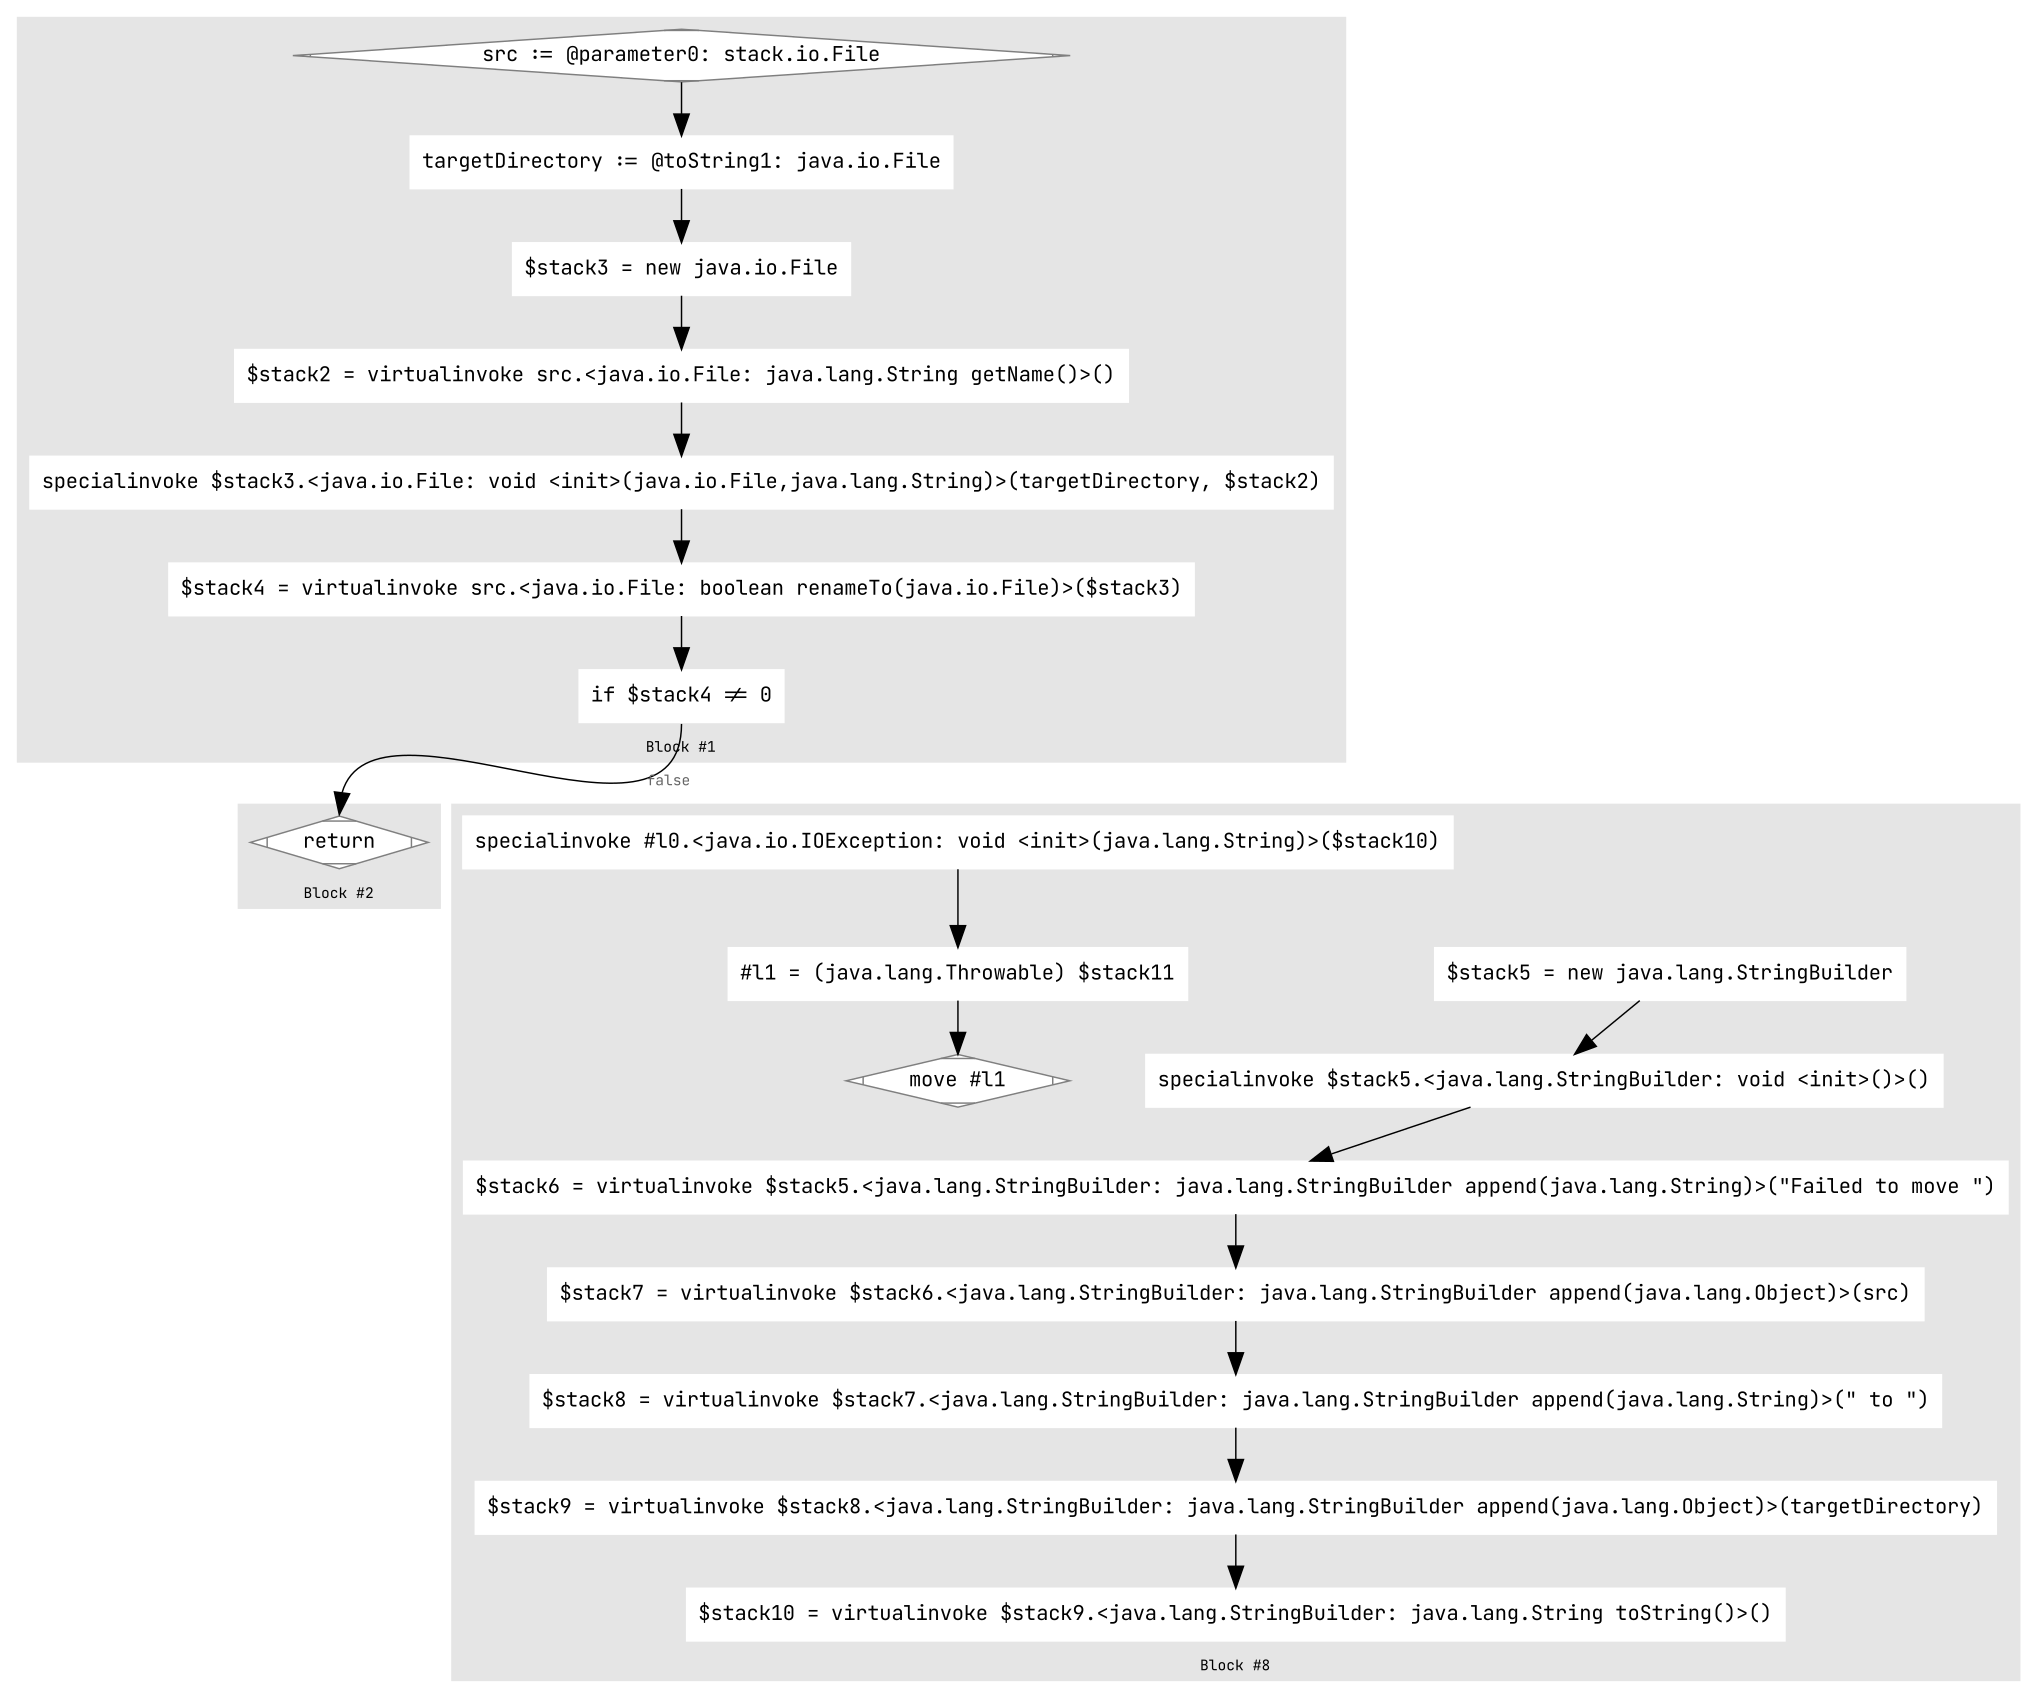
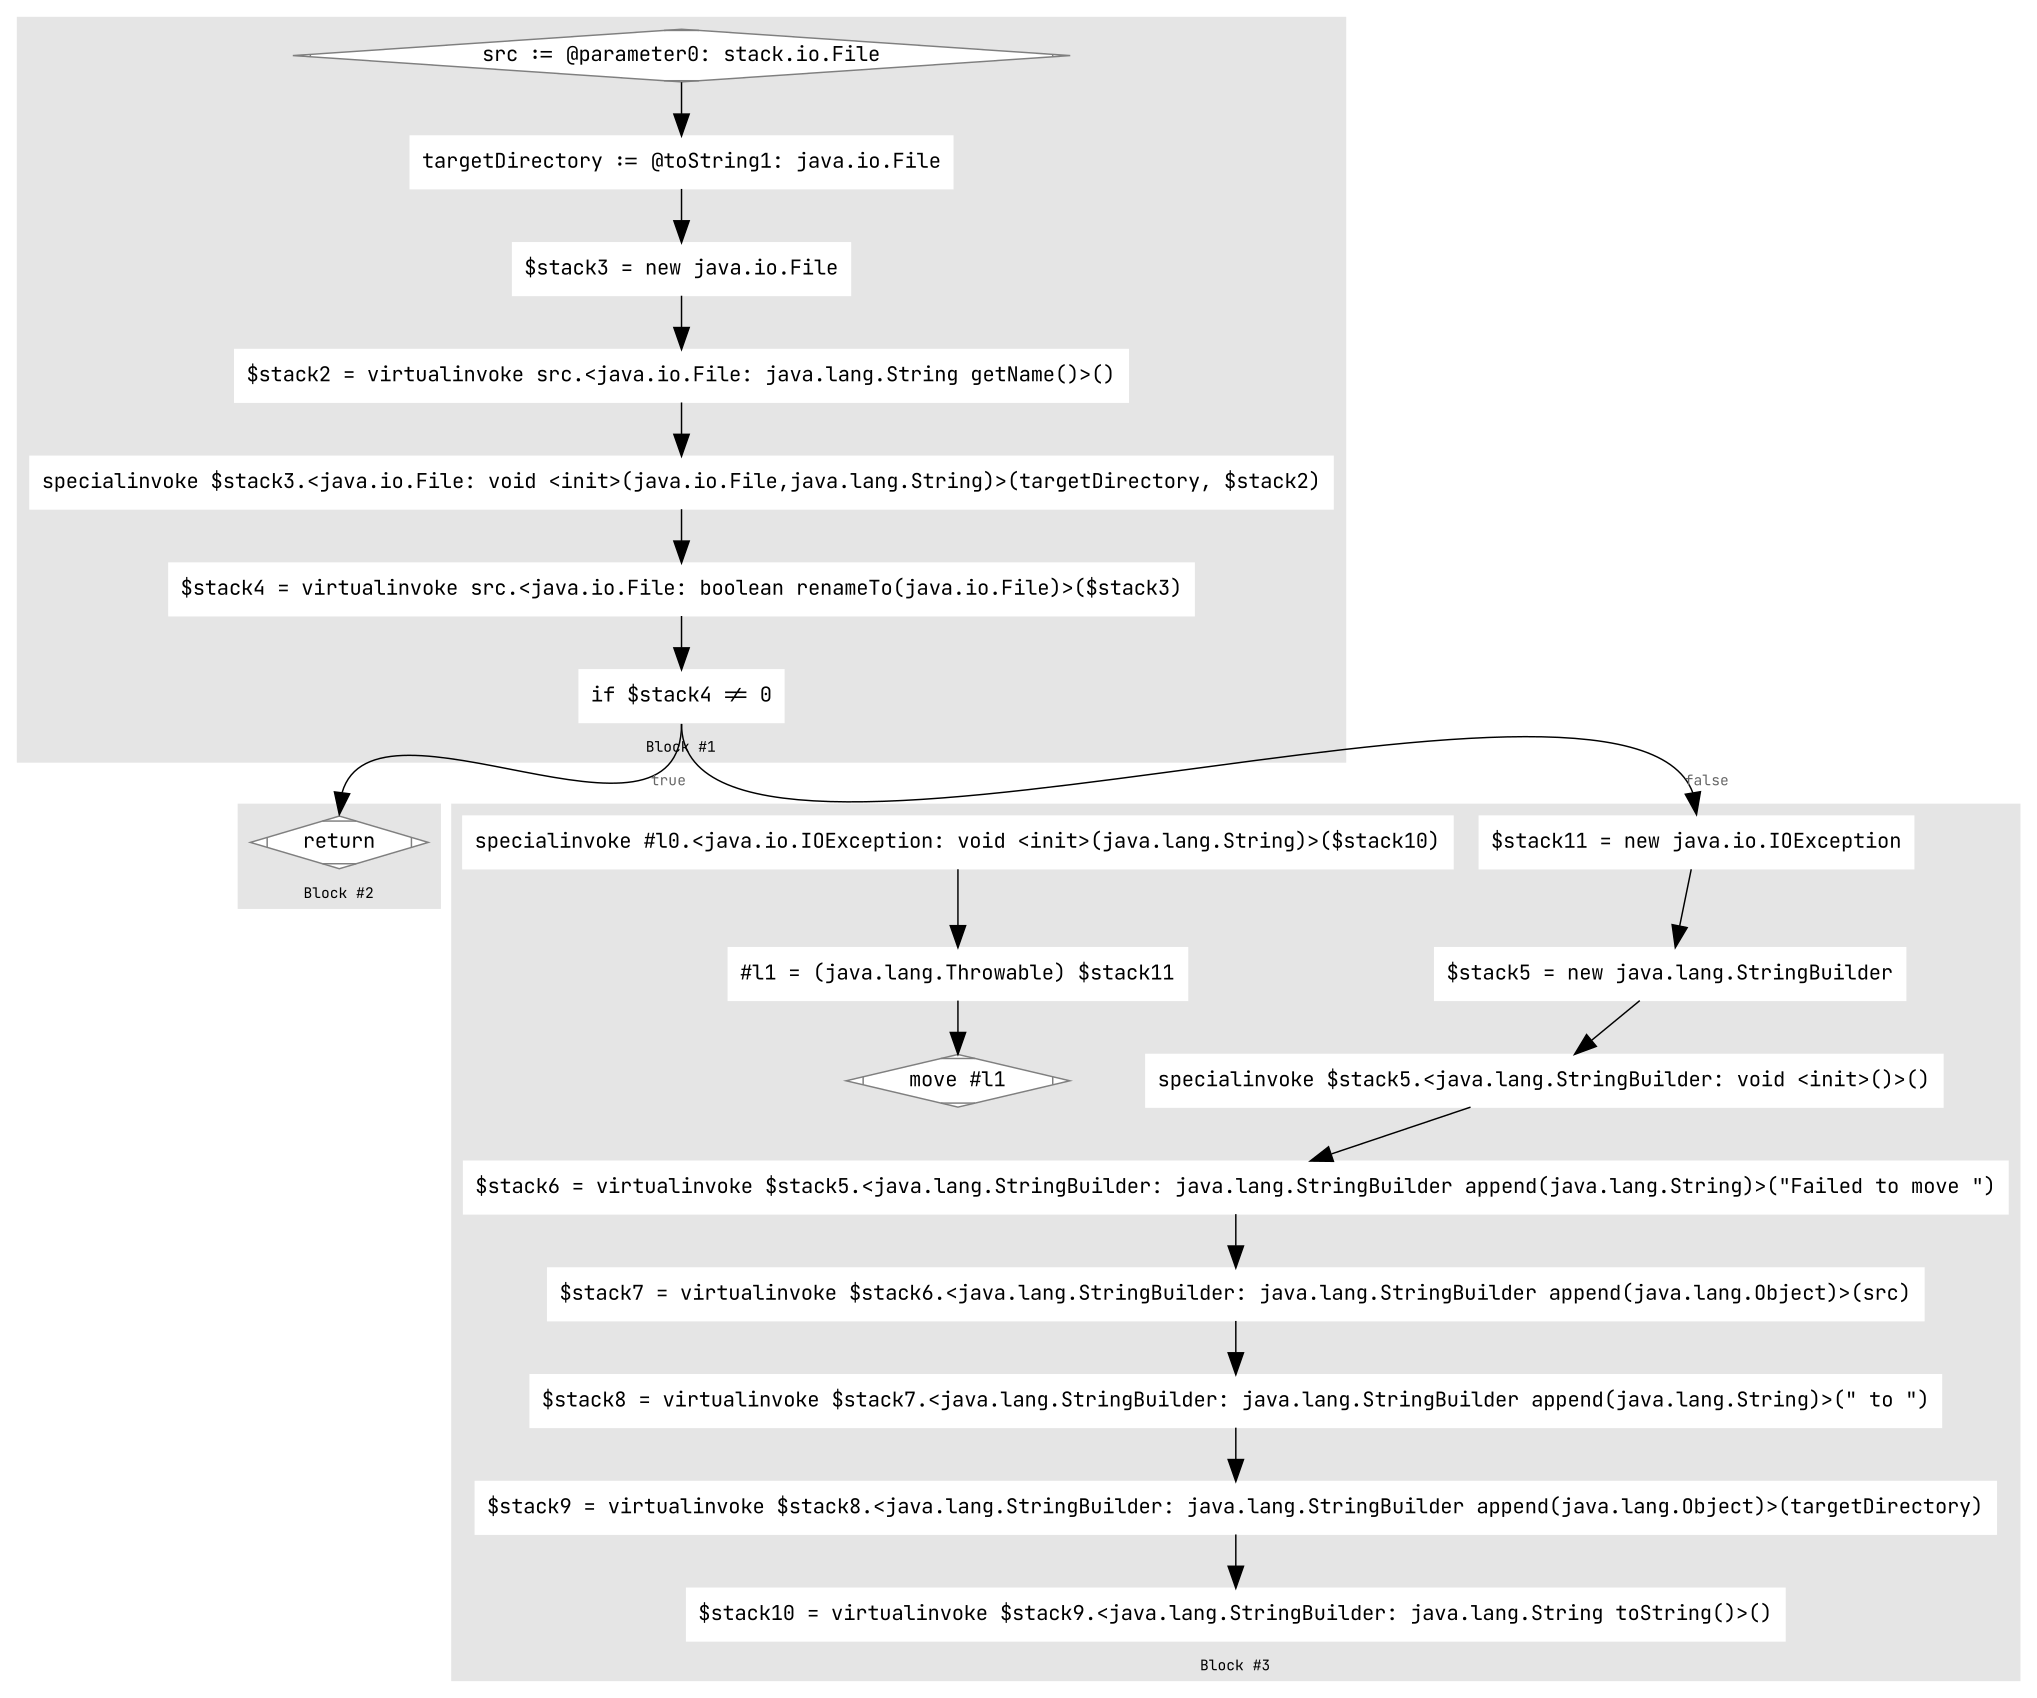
  digraph {
    color=gray90
    compound=true
    fontname="JetBrains Mono"
    fontsize=10
    labelloc=b
    style=filled
    node [color=white fontname="JetBrains Mono" shape=box style=filled]
    edge [arrowsize=1.5 fontcolor=grey40 fontname="JetBrains Mono" fontsize=10]
    n1 [color=grey50 fillcolor=white label="src := @parameter0: stack.io.File" shape=Mdiamond]
    n2 [label="targetDirectory := @toString1: java.io.File"]
    n3 [label="$stack3 = new java.io.File"]
    n4 [label="$stack2 = virtualinvoke src.&lt;java.io.File: java.lang.String getName()&gt;()"]
    n5 [label="specialinvoke $stack3.&lt;java.io.File: void &lt;init&gt;(java.io.File,java.lang.String)&gt;(targetDirectory, $stack2)"]
    n6 [label="$stack4 = virtualinvoke src.&lt;java.io.File: boolean renameTo(java.io.File)&gt;($stack3)"]
    n7 [label="if $stack4 != 0"]
    n8 [color=grey50 fillcolor=white label=return shape=Mdiamond]
+   n9 [label="$stack11 = new java.io.IOException"]
    n10 [label="$stack5 = new java.lang.StringBuilder"]
    n11 [label="specialinvoke $stack5.&lt;java.lang.StringBuilder: void &lt;init&gt;()&gt;()"]
    n12 [label="$stack6 = virtualinvoke $stack5.&lt;java.lang.StringBuilder: java.lang.StringBuilder append(java.lang.String)&gt;(&quot;Failed to move &quot;)"]
    n13 [label="$stack7 = virtualinvoke $stack6.&lt;java.lang.StringBuilder: java.lang.StringBuilder append(java.lang.Object)&gt;(src)"]
    n14 [label="$stack8 = virtualinvoke $stack7.&lt;java.lang.StringBuilder: java.lang.StringBuilder append(java.lang.String)&gt;(&quot; to &quot;)"]
    n15 [label="$stack9 = virtualinvoke $stack8.&lt;java.lang.StringBuilder: java.lang.StringBuilder append(java.lang.Object)&gt;(targetDirectory)"]
    n16 [label="$stack10 = virtualinvoke $stack9.&lt;java.lang.StringBuilder: java.lang.String toString()&gt;()"]
    n17 [label="specialinvoke #l0.&lt;java.io.IOException: void &lt;init&gt;(java.lang.String)&gt;($stack10)"]
    n18 [label="#l1 = (java.lang.Throwable) $stack11"]
    n19 [color=grey50 fillcolor=white label="move #l1" shape=Mdiamond]
    subgraph cluster_1 {
      label="Block #1"
      n1
      n2
      n3
      n4
      n5
      n6
      n7
    }
    subgraph cluster_2 {
      label="Block #2"
      n8
    }
    subgraph cluster_3 {
-     label="Block #8"
+     label="Block #3"
+     n9
      n10
      n11
      n12
      n13
      n14
      n15
      n16
      n17
      n18
      n19
    }
    n1 -> n2
    n2 -> n3
    n3 -> n4
    n4 -> n5
    n5 -> n6
    n6 -> n7
-   n7 -> n8 [headport=n label=false tailport=s]
+   n7 -> n8 [headport=n label=true tailport=s]
+   n7 -> n9 [headport=n label=false tailport=s]
+   n9 -> n10
    n10 -> n11
    n11 -> n12
    n12 -> n13
    n13 -> n14
    n14 -> n15
    n15 -> n16
    n17 -> n18
    n18 -> n19
  }
